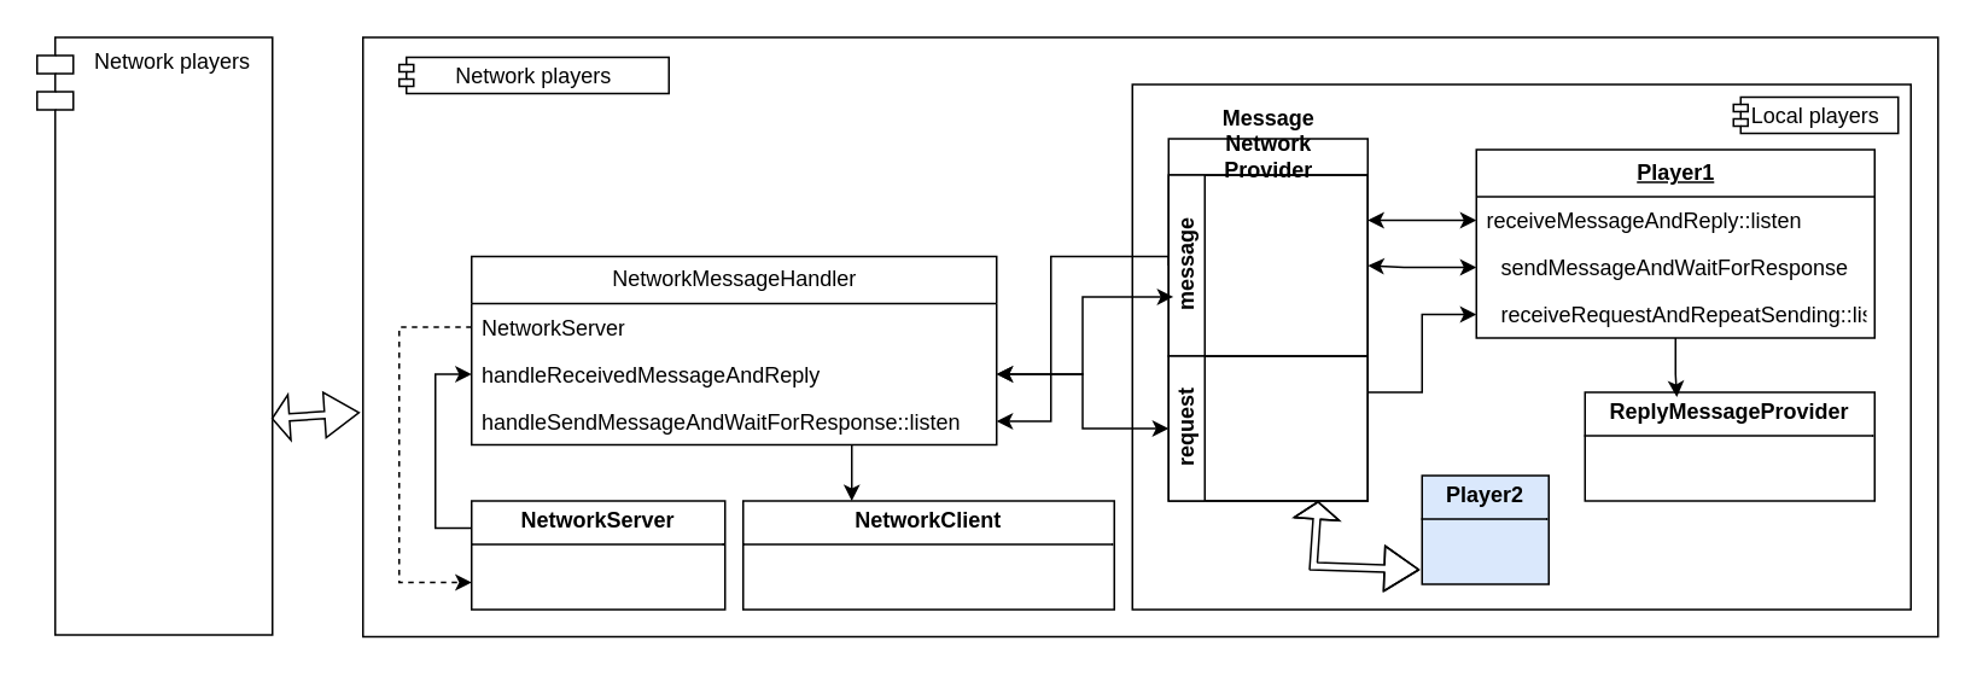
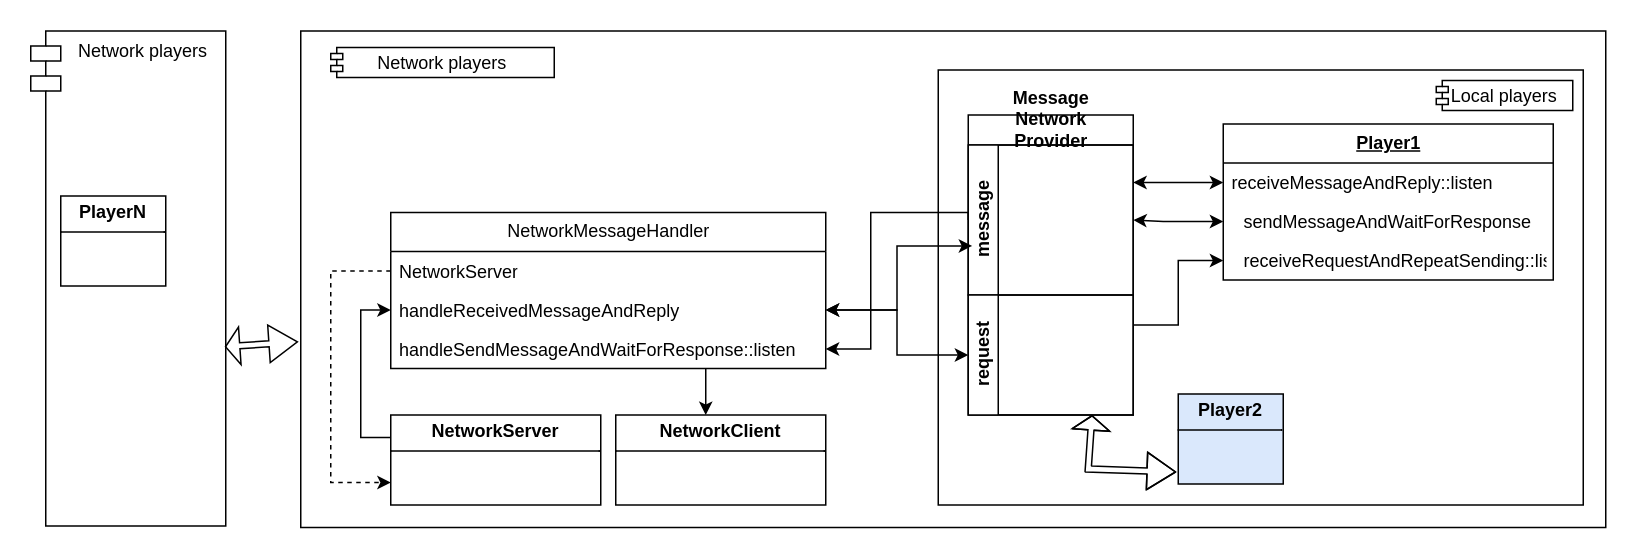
  <mxCell id="0" />
  <mxCell id="1" parent="0" />
  <mxCell id="2" value="" style="group" vertex="1" connectable="0" parent="1"><mxGeometry x="20" y="20" width="1050" height="331" as="geometry" /></mxCell>
  <mxCell id="3" value="" style="group" vertex="1" connectable="0" parent="2"><mxGeometry x="180" width="870" height="331" as="geometry" /></mxCell>
  <mxCell id="4" value="" style="html=1;dropTarget=0;whiteSpace=wrap;" vertex="1" parent="3"><mxGeometry width="870" height="331" as="geometry" /></mxCell>
  <mxCell id="5" value="Network players" style="shape=module;jettyWidth=8;jettyHeight=4;" vertex="1" parent="4"><mxGeometry x="1" width="149" height="20" relative="1" as="geometry"><mxPoint x="-850" y="11" as="offset" /></mxGeometry></mxCell>
  <mxCell id="6" value="" style="group" vertex="1" connectable="0" parent="3"><mxGeometry x="425" y="26" width="430" height="290" as="geometry" /></mxCell>
  <mxCell id="7" value="" style="html=1;dropTarget=0;whiteSpace=wrap;" vertex="1" parent="6"><mxGeometry width="430" height="290" as="geometry" /></mxCell>
  <mxCell id="8" value="Local players" style="shape=module;jettyWidth=8;jettyHeight=4;" vertex="1" parent="7"><mxGeometry x="1" width="91" height="20" relative="1" as="geometry"><mxPoint x="-98" y="7" as="offset" /></mxGeometry></mxCell>
  <mxCell id="9" value="&lt;p style=&quot;margin:0px;margin-top:4px;text-align:center;&quot;&gt;&lt;b&gt;Player2&lt;/b&gt;&lt;/p&gt;&lt;hr size=&quot;1&quot; style=&quot;border-style:solid;&quot;&gt;&lt;div style=&quot;height:2px;&quot;&gt;&lt;/div&gt;" style="verticalAlign=top;align=left;overflow=fill;html=1;whiteSpace=wrap;container=0;fillColor=#dae8fc;" vertex="1" parent="6"><mxGeometry x="160" y="216" width="70" height="60" as="geometry" /></mxCell>
  <mxCell id="10" value="Message&lt;div&gt;Network&lt;div&gt;Provider&lt;div&gt;&lt;br&gt;&lt;/div&gt;&lt;/div&gt;&lt;/div&gt;" style="swimlane;childLayout=stackLayout;resizeParent=1;resizeParentMax=0;horizontal=1;startSize=20;horizontalStack=0;html=1;container=0;" vertex="1" parent="6"><mxGeometry x="20" y="30" width="110" height="200" as="geometry" /></mxCell>
  <mxCell id="11" value="&lt;u style=&quot;font-weight: 700; text-wrap-mode: wrap;&quot;&gt;Player1&lt;/u&gt;" style="swimlane;fontStyle=0;childLayout=stackLayout;horizontal=1;startSize=26;fillColor=none;horizontalStack=0;resizeParent=1;resizeParentMax=0;resizeLast=0;collapsible=1;marginBottom=0;html=1;container=0;" vertex="1" parent="6"><mxGeometry x="190" y="36" width="220" height="104" as="geometry" /></mxCell>
  <mxCell id="12" value="" style="endArrow=classic;startArrow=classic;html=1;rounded=0;entryX=0;entryY=0.5;entryDx=0;entryDy=0;exitX=1;exitY=0.5;exitDx=0;exitDy=0;" edge="1" parent="6" source="17" target="21"><mxGeometry width="50" height="50" relative="1" as="geometry"><mxPoint x="40" y="186" as="sourcePoint" /><mxPoint x="150" y="326" as="targetPoint" /><Array as="points"><mxPoint x="150" y="101" /></Array></mxGeometry></mxCell>
  <mxCell id="13" value="" style="shape=flexArrow;endArrow=classic;startArrow=classic;html=1;rounded=0;entryX=-0.019;entryY=0.867;entryDx=0;entryDy=0;width=4;startSize=2.84;exitX=0.75;exitY=1;exitDx=0;exitDy=0;entryPerimeter=0;" edge="1" parent="6" source="19" target="9"><mxGeometry width="100" height="100" relative="1" as="geometry"><mxPoint x="100" y="356" as="sourcePoint" /><mxPoint x="190" y="36" as="targetPoint" /><Array as="points"><mxPoint x="100" y="266" /></Array></mxGeometry></mxCell>
  <mxCell id="14" value="" style="endArrow=classic;startArrow=classic;html=1;rounded=0;entryX=0;entryY=0.5;entryDx=0;entryDy=0;exitX=1;exitY=0.25;exitDx=0;exitDy=0;" edge="1" parent="6" source="17" target="20"><mxGeometry width="50" height="50" relative="1" as="geometry"><mxPoint x="-20" y="246" as="sourcePoint" /><mxPoint x="30" y="196" as="targetPoint" /></mxGeometry></mxCell>
- <mxCell id="15" value="&lt;p style=&quot;text-align: center; margin: 4px 0px 0px;&quot;&gt;&lt;span style=&quot;background-color: transparent; text-align: left;&quot;&gt;&lt;b&gt;ReplyMessageProvider&lt;/b&gt;&lt;/span&gt;&lt;/p&gt;&lt;hr size=&quot;1&quot; style=&quot;border-style:solid;&quot;&gt;&lt;div style=&quot;height:2px;&quot;&gt;&lt;/div&gt;" style="verticalAlign=top;align=left;overflow=fill;html=1;whiteSpace=wrap;container=0;" vertex="1" parent="6"><mxGeometry x="250" y="170" width="160" height="60" as="geometry" /></mxCell>
- <mxCell id="16" style="edgeStyle=orthogonalEdgeStyle;rounded=0;orthogonalLoop=1;jettySize=auto;html=1;entryX=0.317;entryY=0.044;entryDx=0;entryDy=0;entryPerimeter=0;" edge="1" parent="6" source="11" target="15"><mxGeometry relative="1" as="geometry" /></mxCell>
  <mxCell id="17" value="message" style="swimlane;startSize=20;horizontal=0;html=1;container=0;" vertex="1" parent="6"><mxGeometry x="20" y="50" width="110" height="100" as="geometry" /></mxCell>
  <mxCell id="18" style="edgeStyle=orthogonalEdgeStyle;rounded=0;orthogonalLoop=1;jettySize=auto;html=1;entryX=0;entryY=0.5;entryDx=0;entryDy=0;exitX=1;exitY=0.25;exitDx=0;exitDy=0;" edge="1" parent="6" source="19" target="22"><mxGeometry relative="1" as="geometry" /></mxCell>
  <mxCell id="19" value="request" style="swimlane;startSize=20;horizontal=0;html=1;container=0;" vertex="1" parent="6"><mxGeometry x="20" y="150" width="110" height="80" as="geometry" /></mxCell>
  <mxCell id="20" value="receiveMessageAndReply::listen&amp;nbsp;" style="text;strokeColor=none;fillColor=none;align=left;verticalAlign=top;spacingLeft=4;spacingRight=4;overflow=hidden;rotatable=0;points=[[0,0.5],[1,0.5]];portConstraint=eastwest;whiteSpace=wrap;html=1;container=0;" vertex="1" parent="6"><mxGeometry x="190" y="62" width="220" height="26" as="geometry" /></mxCell>
  <mxCell id="21" value="&lt;p style=&quot;margin: 0px 0px 0px 8px;&quot;&gt;&lt;span style=&quot;background-color: transparent; color: light-dark(rgb(0, 0, 0), rgb(255, 255, 255));&quot;&gt;sendMessageAndWaitForResponse&lt;/span&gt;&lt;/p&gt;" style="text;strokeColor=none;fillColor=none;align=left;verticalAlign=top;spacingLeft=4;spacingRight=4;overflow=hidden;rotatable=0;points=[[0,0.5],[1,0.5]];portConstraint=eastwest;whiteSpace=wrap;html=1;container=0;" vertex="1" parent="6"><mxGeometry x="190" y="88" width="220" height="26" as="geometry" /></mxCell>
  <mxCell id="22" value="&lt;p style=&quot;margin: 0px 0px 0px 8px;&quot;&gt;&lt;span style=&quot;background-color: transparent; color: light-dark(rgb(0, 0, 0), rgb(255, 255, 255));&quot;&gt;receiveRequestAndRepeatSending::listen&lt;/span&gt;&lt;/p&gt;" style="text;strokeColor=none;fillColor=none;align=left;verticalAlign=top;spacingLeft=4;spacingRight=4;overflow=hidden;rotatable=0;points=[[0,0.5],[1,0.5]];portConstraint=eastwest;whiteSpace=wrap;html=1;container=0;" vertex="1" parent="6"><mxGeometry x="190" y="114" width="220" height="26" as="geometry" /></mxCell>
  <mxCell id="23" value="NetworkMessageHandler" style="swimlane;fontStyle=0;childLayout=stackLayout;horizontal=1;startSize=26;fillColor=none;horizontalStack=0;resizeParent=1;resizeParentMax=0;resizeLast=0;collapsible=1;marginBottom=0;html=1;" vertex="1" parent="3"><mxGeometry x="60" y="121" width="290" height="104" as="geometry" /></mxCell>
  <mxCell id="24" value="NetworkServer" style="text;strokeColor=none;fillColor=none;align=left;verticalAlign=top;spacingLeft=4;spacingRight=4;overflow=hidden;rotatable=0;points=[[0,0.5],[1,0.5]];portConstraint=eastwest;whiteSpace=wrap;html=1;" vertex="1" parent="23"><mxGeometry y="26" width="290" height="26" as="geometry" /></mxCell>
  <mxCell id="25" value="handleReceivedMessageAndReply" style="text;strokeColor=none;fillColor=none;align=left;verticalAlign=top;spacingLeft=4;spacingRight=4;overflow=hidden;rotatable=0;points=[[0,0.5],[1,0.5]];portConstraint=eastwest;whiteSpace=wrap;html=1;" vertex="1" parent="23"><mxGeometry y="52" width="290" height="26" as="geometry" /></mxCell>
  <mxCell id="26" value="handleSendMessageAndWaitForResponse::listen" style="text;strokeColor=none;fillColor=none;align=left;verticalAlign=top;spacingLeft=4;spacingRight=4;overflow=hidden;rotatable=0;points=[[0,0.5],[1,0.5]];portConstraint=eastwest;whiteSpace=wrap;html=1;" vertex="1" parent="23"><mxGeometry y="78" width="290" height="26" as="geometry" /></mxCell>
  <mxCell id="27" style="endArrow=classic;startArrow=classic;edgeStyle=orthogonalEdgeStyle;rounded=0;orthogonalLoop=1;jettySize=auto;html=1;entryX=0.024;entryY=0.673;entryDx=0;entryDy=0;entryPerimeter=0;" edge="1" parent="3" source="25" target="17"><mxGeometry relative="1" as="geometry" /></mxCell>
  <mxCell id="28" style="endArrow=classic;startArrow=classic;edgeStyle=orthogonalEdgeStyle;rounded=0;orthogonalLoop=1;jettySize=auto;html=1;entryX=0;entryY=0.5;entryDx=0;entryDy=0;" edge="1" parent="3" source="25" target="19"><mxGeometry relative="1" as="geometry" /></mxCell>
  <mxCell id="29" style="edgeStyle=orthogonalEdgeStyle;rounded=0;orthogonalLoop=1;jettySize=auto;html=1;entryX=0;entryY=0.5;entryDx=0;entryDy=0;exitX=0;exitY=0.25;exitDx=0;exitDy=0;" edge="1" parent="3" source="30" target="25"><mxGeometry relative="1" as="geometry" /></mxCell>
  <mxCell id="30" value="&lt;p style=&quot;margin:0px;margin-top:4px;text-align:center;&quot;&gt;&lt;b&gt;NetworkServer&lt;/b&gt;&lt;/p&gt;&lt;hr size=&quot;1&quot; style=&quot;border-style:solid;&quot;&gt;&lt;div style=&quot;height:2px;&quot;&gt;&lt;/div&gt;" style="verticalAlign=top;align=left;overflow=fill;html=1;whiteSpace=wrap;" vertex="1" parent="3"><mxGeometry x="60" y="256" width="140" height="60" as="geometry" /></mxCell>
  <mxCell id="31" style="edgeStyle=orthogonalEdgeStyle;rounded=0;orthogonalLoop=1;jettySize=auto;html=1;entryX=0;entryY=0.75;entryDx=0;entryDy=0;dashed=1;" edge="1" parent="3" source="24" target="30"><mxGeometry relative="1" as="geometry"><Array as="points"><mxPoint x="20" y="160" /><mxPoint x="20" y="301" /></Array></mxGeometry></mxCell>
- <mxCell id="32" value="&lt;p style=&quot;margin:0px;margin-top:4px;text-align:center;&quot;&gt;&lt;b&gt;NetworkClient&lt;/b&gt;&lt;/p&gt;&lt;hr size=&quot;1&quot; style=&quot;border-style:solid;&quot;&gt;&lt;div style=&quot;height:2px;&quot;&gt;&lt;/div&gt;" style="verticalAlign=top;align=left;overflow=fill;html=1;whiteSpace=wrap;" vertex="1" parent="3"><mxGeometry x="210" y="256" width="205" height="60" as="geometry" /></mxCell>
+ <mxCell id="32" value="&lt;p style=&quot;margin:0px;margin-top:4px;text-align:center;&quot;&gt;&lt;b&gt;NetworkClient&lt;/b&gt;&lt;/p&gt;&lt;hr size=&quot;1&quot; style=&quot;border-style:solid;&quot;&gt;&lt;div style=&quot;height:2px;&quot;&gt;&lt;/div&gt;" style="verticalAlign=top;align=left;overflow=fill;html=1;whiteSpace=wrap;" vertex="1" parent="3"><mxGeometry x="210" y="256" width="140" height="60" as="geometry" /></mxCell>
  <mxCell id="33" style="edgeStyle=orthogonalEdgeStyle;rounded=0;orthogonalLoop=1;jettySize=auto;html=1;entryX=1;entryY=0.5;entryDx=0;entryDy=0;exitX=0;exitY=0.5;exitDx=0;exitDy=0;" edge="1" parent="3" source="17" target="26"><mxGeometry relative="1" as="geometry"><mxPoint x="420" y="121" as="sourcePoint" /><Array as="points"><mxPoint x="445" y="121" /><mxPoint x="380" y="121" /><mxPoint x="380" y="212" /></Array></mxGeometry></mxCell>
  <mxCell id="34" style="edgeStyle=orthogonalEdgeStyle;rounded=0;orthogonalLoop=1;jettySize=auto;html=1;" edge="1" parent="3" source="26" target="32"><mxGeometry relative="1" as="geometry"><Array as="points"><mxPoint x="270" y="241" /><mxPoint x="270" y="241" /></Array></mxGeometry></mxCell>
  <mxCell id="35" value="&lt;span style=&quot;text-wrap-mode: nowrap;&quot;&gt;Network players&lt;/span&gt;" style="shape=module;align=left;spacingLeft=20;align=center;verticalAlign=top;whiteSpace=wrap;html=1;" vertex="1" parent="2"><mxGeometry width="130" height="330" as="geometry" /></mxCell>
+ <mxCell id="36" value="&lt;p style=&quot;margin:0px;margin-top:4px;text-align:center;&quot;&gt;&lt;b&gt;PlayerN&lt;/b&gt;&lt;/p&gt;&lt;hr size=&quot;1&quot; style=&quot;border-style:solid;&quot;&gt;&lt;div style=&quot;height:2px;&quot;&gt;&lt;/div&gt;" style="verticalAlign=top;align=left;overflow=fill;html=1;whiteSpace=wrap;container=0;" vertex="1" parent="2"><mxGeometry x="20" y="110" width="70" height="60" as="geometry" /></mxCell>
  <mxCell id="37" value="" style="shape=flexArrow;endArrow=classic;startArrow=classic;html=1;rounded=0;entryX=-0.002;entryY=0.626;entryDx=0;entryDy=0;width=4;startSize=2.84;entryPerimeter=0;exitX=0.995;exitY=0.638;exitDx=0;exitDy=0;exitPerimeter=0;" edge="1" parent="2" source="35" target="4"><mxGeometry width="100" height="100" relative="1" as="geometry"><mxPoint x="124" y="220" as="sourcePoint" /><mxPoint x="180" y="258" as="targetPoint" /><Array as="points" /></mxGeometry></mxCell>
